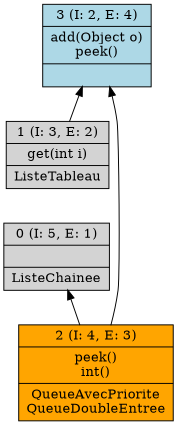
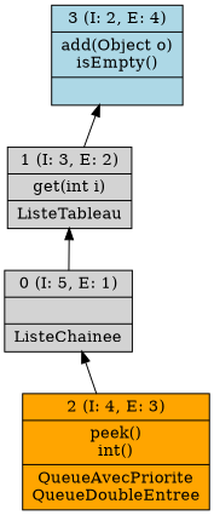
  digraph {
    rankdir=BT
    node [shape=record style=filled]
    n1 [label="{0 (I: 5, E: 1)||ListeChainee\n}"]
    n2 [label="{1 (I: 3, E: 2)|get(int i)\n|ListeTableau\n}"]
-   n3 [fillcolor=lightblue label="{3 (I: 2, E: 4)|add(Object o)\npeek()\n|}"]
+   n3 [fillcolor=lightblue label="{3 (I: 2, E: 4)|add(Object o)\nisEmpty()\n|}"]
    n4 [fillcolor=orange label="{2 (I: 4, E: 3)|peek()\nint()\n|QueueAvecPriorite\nQueueDoubleEntree\n}"]
+   n1 -> n2
    n2 -> n3
    n4 -> n1
-   n4 -> n3
  }
